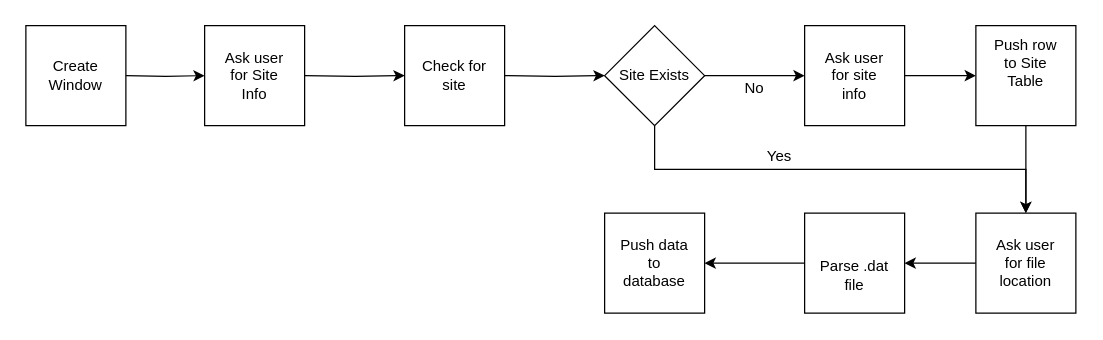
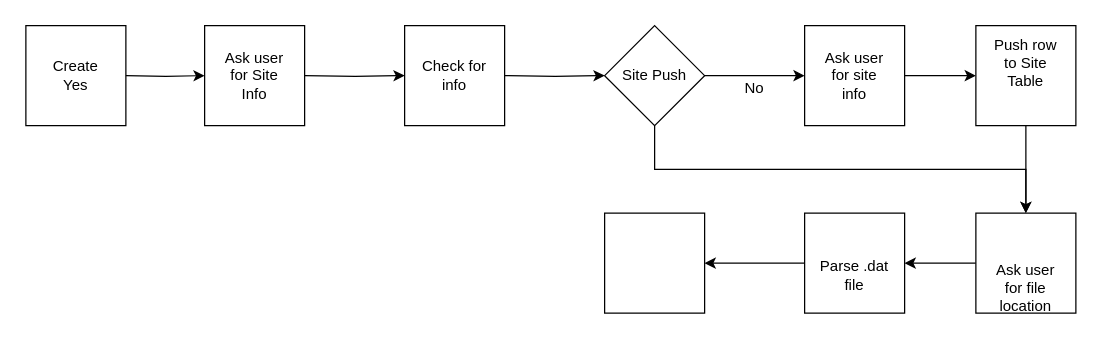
  <mxCell id="0" />
  <mxCell id="1" parent="0" />
  <mxCell id="2" value="" style="whiteSpace=wrap;html=1;aspect=fixed;" vertex="1" parent="1"><mxGeometry x="323" width="80" height="80" as="geometry" y="20" /></mxCell>
  <mxCell id="3" value="" style="whiteSpace=wrap;html=1;aspect=fixed;" vertex="1" parent="1"><mxGeometry x="163" width="80" height="80" as="geometry" y="20" /></mxCell>
  <mxCell id="4" value="" style="whiteSpace=wrap;html=1;aspect=fixed;" vertex="1" parent="1"><mxGeometry width="80" height="80" as="geometry" x="20" y="20" /></mxCell>
  <mxCell id="5" style="edgeStyle=orthogonalEdgeStyle;rounded=0;orthogonalLoop=1;jettySize=auto;html=1;entryX=0;entryY=0.5;entryDx=0;entryDy=0;" edge="1" parent="1" target="3"><mxGeometry relative="1" as="geometry"><mxPoint x="100" y="60" as="sourcePoint" /></mxGeometry></mxCell>
- <mxCell id="6" value="Create Window" style="text;html=1;align=center;verticalAlign=middle;whiteSpace=wrap;rounded=0;" vertex="1" parent="1"><mxGeometry x="30" y="45" width="60" height="30" as="geometry" /></mxCell>
+ <mxCell id="6" value="Create Yes" style="text;html=1;align=center;verticalAlign=middle;whiteSpace=wrap;rounded=0;" vertex="1" parent="1"><mxGeometry x="30" y="45" width="60" height="30" as="geometry" /></mxCell>
  <mxCell id="7" style="edgeStyle=orthogonalEdgeStyle;rounded=0;orthogonalLoop=1;jettySize=auto;html=1;entryX=0;entryY=0.5;entryDx=0;entryDy=0;" edge="1" parent="1" target="2"><mxGeometry relative="1" as="geometry"><mxPoint x="243" y="60" as="sourcePoint" /></mxGeometry></mxCell>
  <mxCell id="8" value="Ask user for Site Info" style="text;html=1;align=center;verticalAlign=middle;whiteSpace=wrap;rounded=0;" vertex="1" parent="1"><mxGeometry x="173" y="45" width="60" height="30" as="geometry" /></mxCell>
  <mxCell id="9" style="edgeStyle=orthogonalEdgeStyle;rounded=0;orthogonalLoop=1;jettySize=auto;html=1;entryX=0;entryY=0.5;entryDx=0;entryDy=0;" edge="1" parent="1" target="13"><mxGeometry relative="1" as="geometry"><mxPoint x="403" y="60" as="sourcePoint" /></mxGeometry></mxCell>
- <mxCell id="10" value="Check for site" style="text;html=1;align=center;verticalAlign=middle;whiteSpace=wrap;rounded=0;" vertex="1" parent="1"><mxGeometry x="333" y="45" width="60" height="30" as="geometry" /></mxCell>
+ <mxCell id="10" value="Check for info" style="text;html=1;align=center;verticalAlign=middle;whiteSpace=wrap;rounded=0;" vertex="1" parent="1"><mxGeometry x="333" y="45" width="60" height="30" as="geometry" /></mxCell>
  <mxCell id="11" style="edgeStyle=orthogonalEdgeStyle;rounded=0;orthogonalLoop=1;jettySize=auto;html=1;exitX=1;exitY=0.5;exitDx=0;exitDy=0;entryX=0;entryY=0.5;entryDx=0;entryDy=0;" edge="1" parent="1" source="13" target="16"><mxGeometry relative="1" as="geometry" /></mxCell>
  <mxCell id="12" style="edgeStyle=orthogonalEdgeStyle;rounded=0;orthogonalLoop=1;jettySize=auto;html=1;exitX=0.5;exitY=1;exitDx=0;exitDy=0;entryX=0.5;entryY=0;entryDx=0;entryDy=0;" edge="1" parent="1" source="13" target="23"><mxGeometry relative="1" as="geometry" /></mxCell>
  <mxCell id="13" value="" style="rhombus;whiteSpace=wrap;html=1;" vertex="1" parent="1"><mxGeometry x="483" width="80" height="80" as="geometry" y="20" /></mxCell>
- <mxCell id="14" value="Site Exists" style="text;html=1;align=center;verticalAlign=middle;whiteSpace=wrap;rounded=0;" vertex="1" parent="1"><mxGeometry x="493" y="45" width="60" height="30" as="geometry" /></mxCell>
+ <mxCell id="14" value="Site Push" style="text;html=1;align=center;verticalAlign=middle;whiteSpace=wrap;rounded=0;" vertex="1" parent="1"><mxGeometry x="493" y="45" width="60" height="30" as="geometry" /></mxCell>
  <mxCell id="15" style="edgeStyle=orthogonalEdgeStyle;rounded=0;orthogonalLoop=1;jettySize=auto;html=1;exitX=1;exitY=0.5;exitDx=0;exitDy=0;entryX=0;entryY=0.5;entryDx=0;entryDy=0;" edge="1" parent="1" source="16" target="20"><mxGeometry relative="1" as="geometry" /></mxCell>
  <mxCell id="16" value="" style="whiteSpace=wrap;html=1;aspect=fixed;" vertex="1" parent="1"><mxGeometry x="643" width="80" height="80" as="geometry" y="20" /></mxCell>
  <mxCell id="17" value="Ask user for site info" style="text;html=1;align=center;verticalAlign=middle;whiteSpace=wrap;rounded=0;" vertex="1" parent="1"><mxGeometry x="653" y="45" width="60" height="30" as="geometry" /></mxCell>
  <mxCell id="18" value="No" style="text;html=1;align=center;verticalAlign=middle;whiteSpace=wrap;rounded=0;" vertex="1" parent="1"><mxGeometry x="573" y="55" width="60" height="30" as="geometry" /></mxCell>
  <mxCell id="19" style="edgeStyle=orthogonalEdgeStyle;rounded=0;orthogonalLoop=1;jettySize=auto;html=1;exitX=0.5;exitY=1;exitDx=0;exitDy=0;entryX=0.5;entryY=0;entryDx=0;entryDy=0;" edge="1" parent="1" source="20" target="23"><mxGeometry relative="1" as="geometry" /></mxCell>
  <mxCell id="20" value="" style="whiteSpace=wrap;html=1;aspect=fixed;" vertex="1" parent="1"><mxGeometry x="780" width="80" height="80" as="geometry" y="20" /></mxCell>
  <mxCell id="21" value="Push row to Site Table" style="text;html=1;align=center;verticalAlign=middle;whiteSpace=wrap;rounded=0;" vertex="1" parent="1"><mxGeometry x="790" y="35" width="60" height="30" as="geometry" /></mxCell>
  <mxCell id="22" style="edgeStyle=orthogonalEdgeStyle;rounded=0;orthogonalLoop=1;jettySize=auto;html=1;exitX=0;exitY=0.5;exitDx=0;exitDy=0;entryX=1;entryY=0.5;entryDx=0;entryDy=0;" edge="1" parent="1" source="23" target="26"><mxGeometry relative="1" as="geometry" /></mxCell>
  <mxCell id="23" value="" style="whiteSpace=wrap;html=1;aspect=fixed;" vertex="1" parent="1"><mxGeometry x="780" y="170" width="80" height="80" as="geometry" /></mxCell>
- <mxCell id="24" value="Ask user for file location" style="text;html=1;align=center;verticalAlign=middle;whiteSpace=wrap;rounded=0;" vertex="1" parent="1"><mxGeometry x="790" y="195" width="60" height="30" as="geometry" /></mxCell>
+ <mxCell id="24" value="Ask user for file location" style="text;html=1;align=center;verticalAlign=middle;whiteSpace=wrap;rounded=0;" vertex="1" parent="1"><mxGeometry x="790" y="215" width="60" height="30" as="geometry" /></mxCell>
  <mxCell id="25" style="edgeStyle=orthogonalEdgeStyle;rounded=0;orthogonalLoop=1;jettySize=auto;html=1;exitX=0;exitY=0.5;exitDx=0;exitDy=0;entryX=1;entryY=0.5;entryDx=0;entryDy=0;" edge="1" parent="1" source="26" target="28"><mxGeometry relative="1" as="geometry" /></mxCell>
  <mxCell id="26" value="" style="whiteSpace=wrap;html=1;aspect=fixed;" vertex="1" parent="1"><mxGeometry x="643" y="170" width="80" height="80" as="geometry" /></mxCell>
  <mxCell id="27" value="Parse .dat file" style="text;html=1;align=center;verticalAlign=middle;whiteSpace=wrap;rounded=0;" vertex="1" parent="1"><mxGeometry x="653" y="205" width="60" height="30" as="geometry" /></mxCell>
  <mxCell id="28" value="" style="whiteSpace=wrap;html=1;aspect=fixed;" vertex="1" parent="1"><mxGeometry x="483" y="170" width="80" height="80" as="geometry" /></mxCell>
- <mxCell id="29" value="Push data to database" style="text;html=1;align=center;verticalAlign=middle;whiteSpace=wrap;rounded=0;" vertex="1" parent="1"><mxGeometry x="493" y="195" width="60" height="30" as="geometry" /></mxCell>
- <mxCell id="30" value="Yes" style="text;html=1;align=center;verticalAlign=middle;whiteSpace=wrap;rounded=0;" vertex="1" parent="1"><mxGeometry x="593" y="110" width="60" height="30" as="geometry" /></mxCell>
